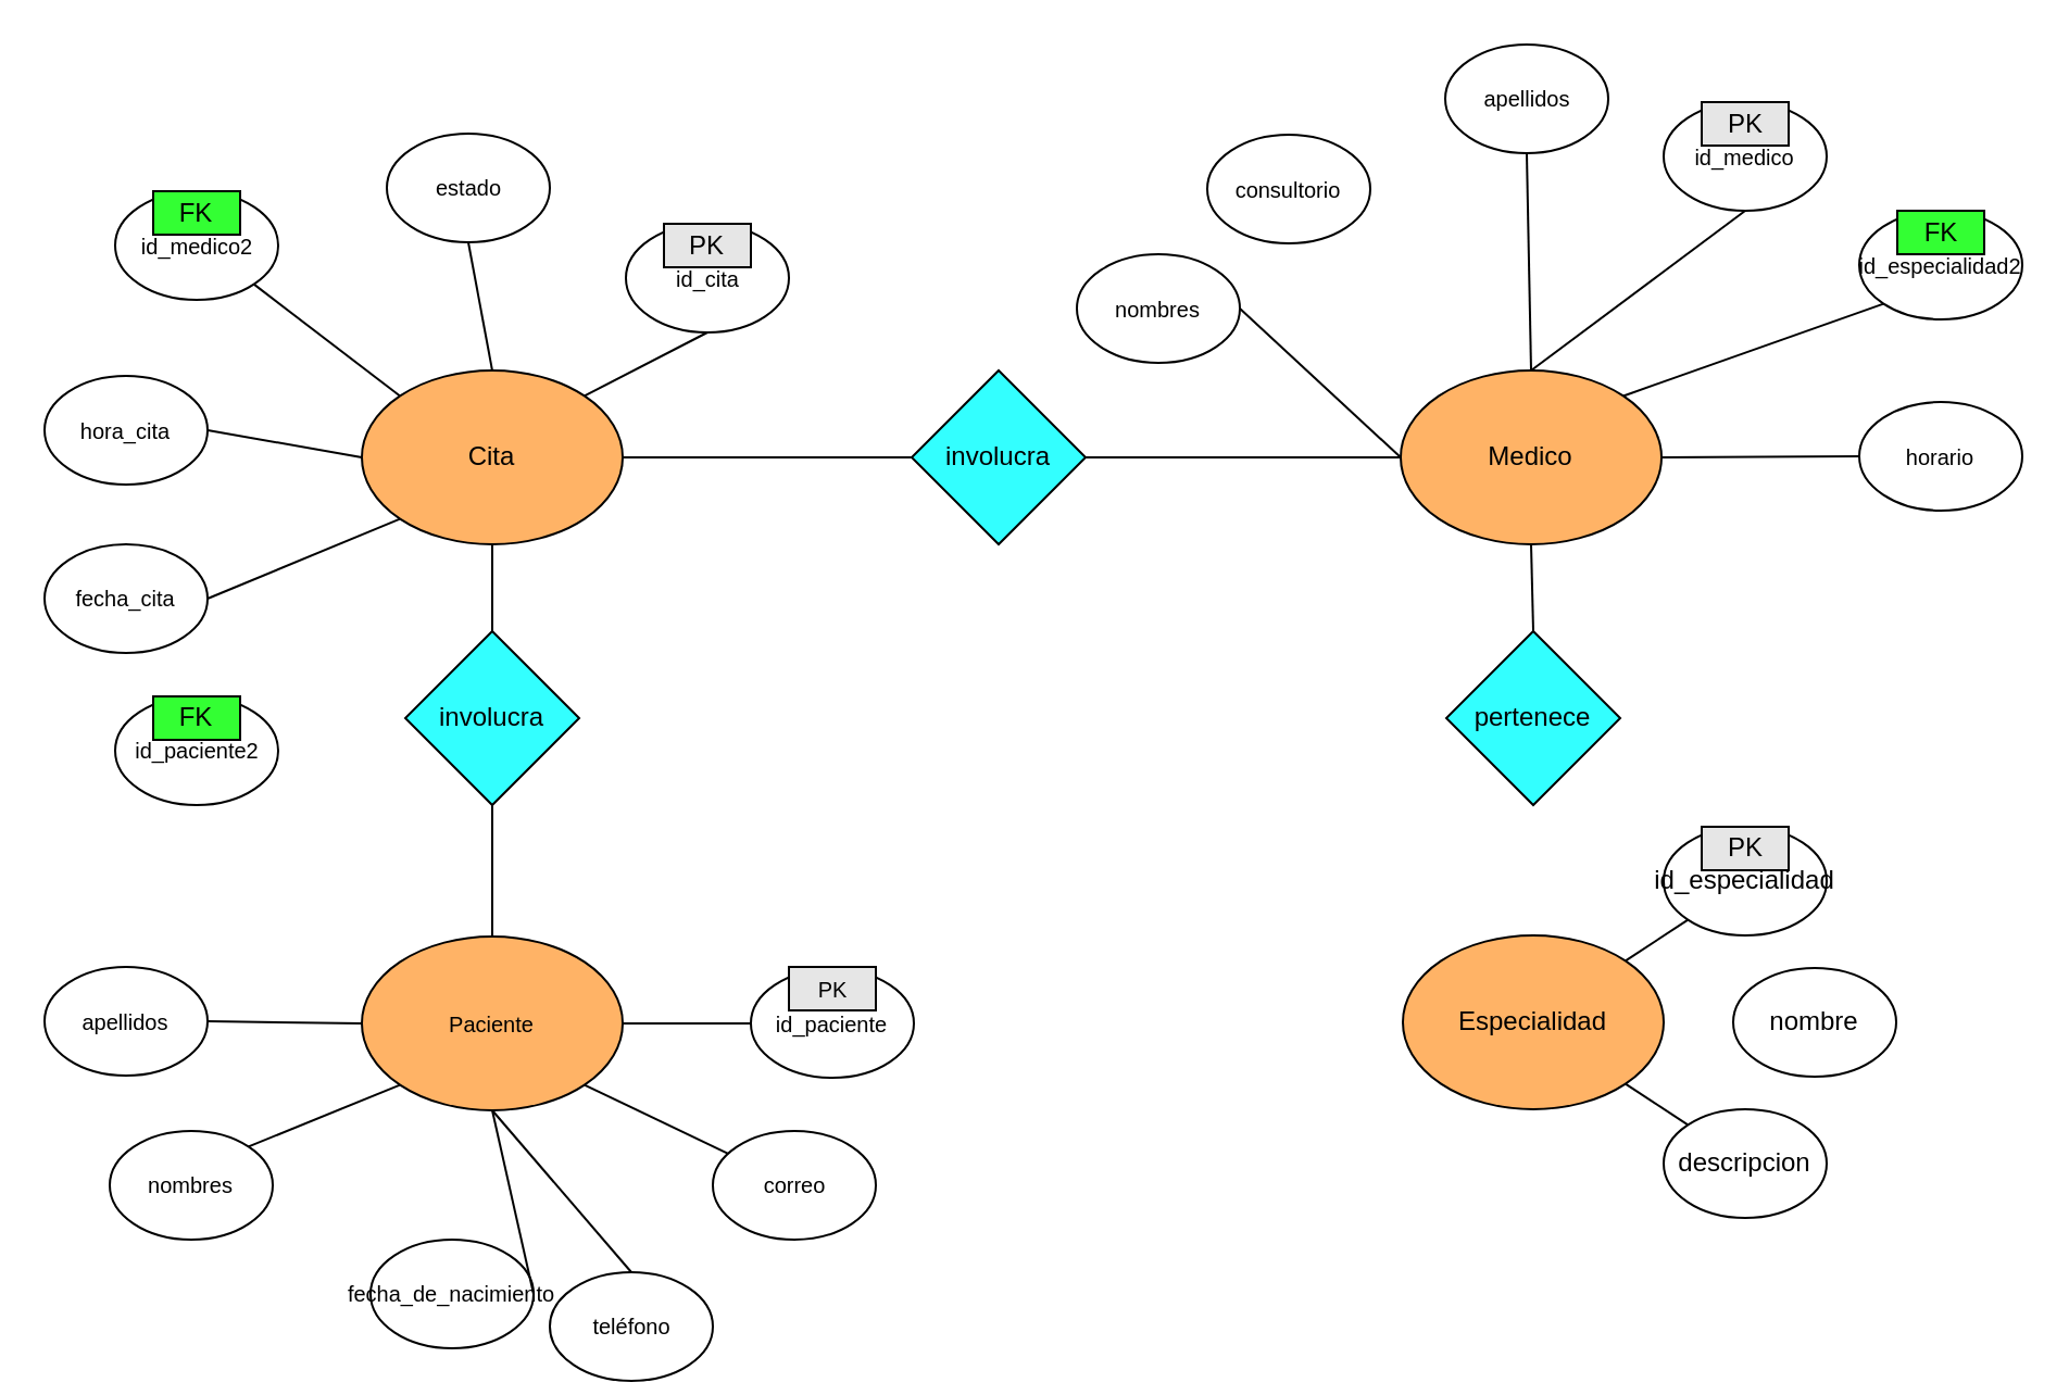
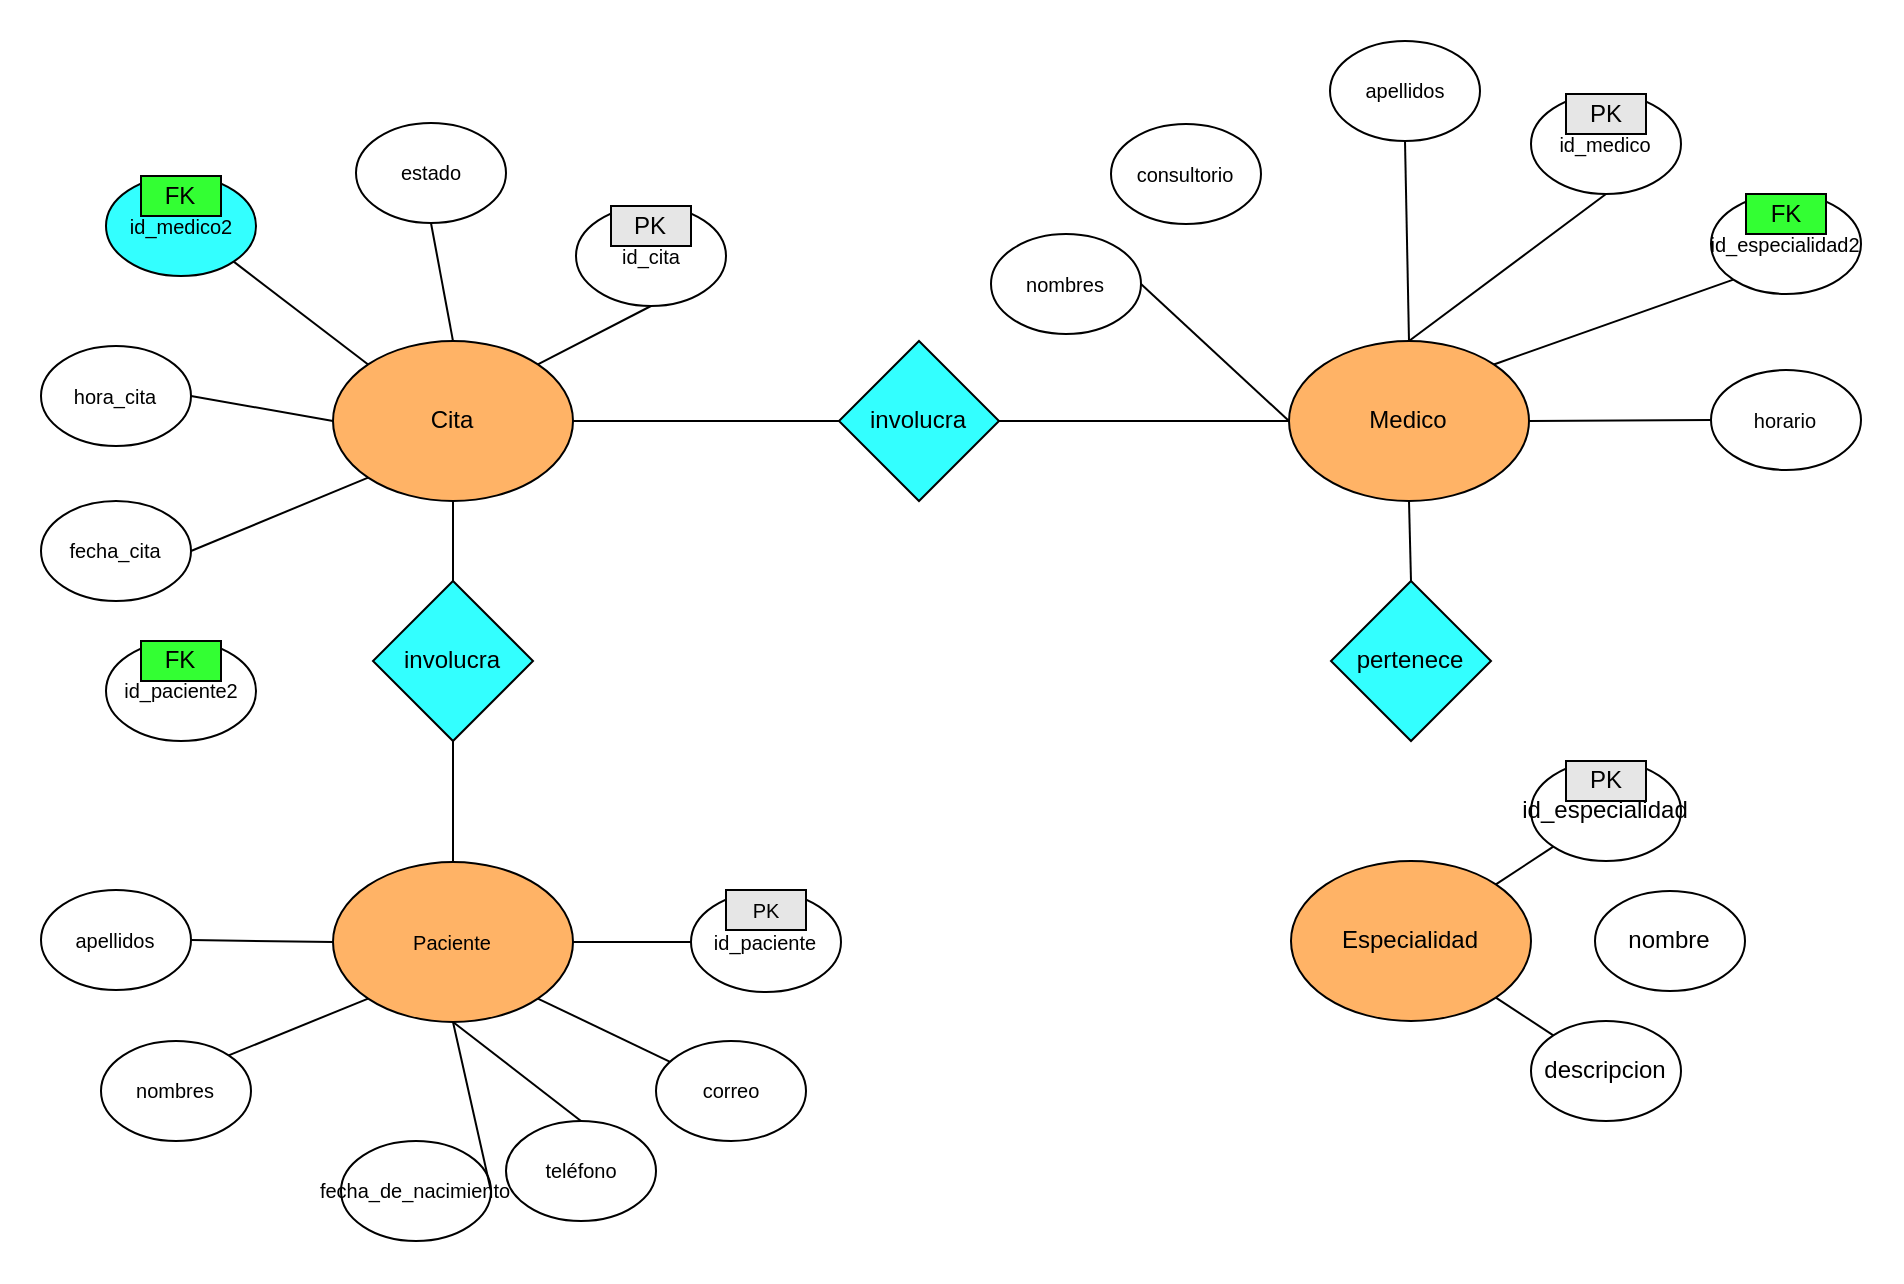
  <mxCell id="0" />
  <mxCell id="1" parent="0" />
  <mxCell id="2" value="Paciente" style="ellipse;whiteSpace=wrap;html=1;fontSize=10;fillColor=#FFB366;" vertex="1" parent="1"><mxGeometry x="166" y="430.5" width="120" height="80" as="geometry" /></mxCell>
  <mxCell id="3" value="Especialidad" style="ellipse;whiteSpace=wrap;html=1;fillColor=#FFB366;" vertex="1" parent="1"><mxGeometry x="645" y="430" width="120" height="80" as="geometry" /></mxCell>
  <mxCell id="4" value="Medico" style="ellipse;whiteSpace=wrap;html=1;fillColor=#FFB366;" vertex="1" parent="1"><mxGeometry x="644" y="170" width="120" height="80" as="geometry" /></mxCell>
  <mxCell id="5" value="Cita" style="ellipse;whiteSpace=wrap;html=1;fillColor=#FFB366;" vertex="1" parent="1"><mxGeometry x="166" y="170" width="120" height="80" as="geometry" /></mxCell>
  <mxCell id="6" value="" style="endArrow=none;html=1;rounded=0;exitX=1;exitY=1;exitDx=0;exitDy=0;fontSize=10;" edge="1" parent="1" source="2" target="7"><mxGeometry width="50" height="50" relative="1" as="geometry"><mxPoint x="455" y="500" as="sourcePoint" /><mxPoint x="365" y="430" as="targetPoint" /></mxGeometry></mxCell>
  <mxCell id="7" value="correo" style="ellipse;whiteSpace=wrap;html=1;fontSize=10;" vertex="1" parent="1"><mxGeometry x="327.5" y="520" width="75" height="50" as="geometry" /></mxCell>
- <mxCell id="8" value="teléfono" style="ellipse;whiteSpace=wrap;html=1;fontSize=10;" vertex="1" parent="1"><mxGeometry x="252.5" y="585" width="75" height="50" as="geometry" /></mxCell>
+ <mxCell id="8" value="teléfono" style="ellipse;whiteSpace=wrap;html=1;fontSize=10;" vertex="1" parent="1"><mxGeometry x="252.5" y="560" width="75" height="50" as="geometry" /></mxCell>
  <mxCell id="9" value="" style="endArrow=none;html=1;rounded=0;exitX=0.5;exitY=1;exitDx=0;exitDy=0;entryX=0.5;entryY=0;entryDx=0;entryDy=0;fontSize=10;" edge="1" parent="1" source="2" target="8"><mxGeometry width="50" height="50" relative="1" as="geometry"><mxPoint x="315" y="400" as="sourcePoint" /><mxPoint x="315" y="420" as="targetPoint" /></mxGeometry></mxCell>
  <mxCell id="10" value="apellidos" style="ellipse;whiteSpace=wrap;html=1;fontSize=10;" vertex="1" parent="1"><mxGeometry x="20" y="444.5" width="75" height="50" as="geometry" /></mxCell>
  <mxCell id="11" value="" style="endArrow=none;html=1;rounded=0;exitX=0;exitY=0.5;exitDx=0;exitDy=0;entryX=1;entryY=0.5;entryDx=0;entryDy=0;fontSize=10;" edge="1" parent="1" source="2" target="10"><mxGeometry width="50" height="50" relative="1" as="geometry"><mxPoint x="305" y="360" as="sourcePoint" /><mxPoint x="276" y="389" as="targetPoint" /></mxGeometry></mxCell>
  <mxCell id="12" value="nombres" style="ellipse;whiteSpace=wrap;html=1;fontSize=10;" vertex="1" parent="1"><mxGeometry x="50" y="520" width="75" height="50" as="geometry" /></mxCell>
  <mxCell id="13" value="" style="endArrow=none;html=1;rounded=0;exitX=1;exitY=0;exitDx=0;exitDy=0;fontSize=10;entryX=0;entryY=1;entryDx=0;entryDy=0;" edge="1" parent="1" source="12" target="2"><mxGeometry width="50" height="50" relative="1" as="geometry"><mxPoint x="455" y="440" as="sourcePoint" /><mxPoint x="155" y="520" as="targetPoint" /></mxGeometry></mxCell>
  <mxCell id="14" value="" style="endArrow=none;html=1;rounded=0;exitX=0;exitY=0.5;exitDx=0;exitDy=0;entryX=1;entryY=0.5;entryDx=0;entryDy=0;fontSize=10;" edge="1" parent="1" source="15" target="2"><mxGeometry width="50" height="50" relative="1" as="geometry"><mxPoint x="345" y="467.5" as="sourcePoint" /><mxPoint x="286" y="472.5" as="targetPoint" /></mxGeometry></mxCell>
  <mxCell id="15" value="id_paciente" style="ellipse;whiteSpace=wrap;html=1;fontSize=10;" vertex="1" parent="1"><mxGeometry x="345" y="445.5" width="75" height="50" as="geometry" /></mxCell>
  <mxCell id="16" value="PK" style="rounded=0;whiteSpace=wrap;html=1;fontSize=10;fillColor=#E6E6E6;" vertex="1" parent="1"><mxGeometry x="362.5" y="444.5" width="40" height="20" as="geometry" /></mxCell>
  <mxCell id="17" value="fecha_de_nacimiento" style="ellipse;whiteSpace=wrap;html=1;fontSize=10;" vertex="1" parent="1"><mxGeometry x="170" y="570" width="75" height="50" as="geometry" /></mxCell>
  <mxCell id="18" value="" style="endArrow=none;html=1;rounded=0;exitX=0.5;exitY=1;exitDx=0;exitDy=0;entryX=1;entryY=0.5;entryDx=0;entryDy=0;fontSize=10;" edge="1" parent="1" source="2" target="17"><mxGeometry width="50" height="50" relative="1" as="geometry"><mxPoint x="189" y="499" as="sourcePoint" /><mxPoint x="238" y="478.5" as="targetPoint" /></mxGeometry></mxCell>
  <mxCell id="19" value="id_especialidad" style="ellipse;whiteSpace=wrap;html=1;" vertex="1" parent="1"><mxGeometry x="765" y="380" width="75" height="50" as="geometry" /></mxCell>
  <mxCell id="20" value="descripcion" style="ellipse;whiteSpace=wrap;html=1;" vertex="1" parent="1"><mxGeometry x="765" y="510" width="75" height="50" as="geometry" /></mxCell>
  <mxCell id="21" value="nombre" style="ellipse;whiteSpace=wrap;html=1;" vertex="1" parent="1"><mxGeometry x="797" y="445" width="75" height="50" as="geometry" /></mxCell>
  <mxCell id="22" value="PK" style="rounded=0;whiteSpace=wrap;html=1;fillColor=#E6E6E6;" vertex="1" parent="1"><mxGeometry x="782.5" y="380" width="40" height="20" as="geometry" /></mxCell>
  <mxCell id="23" value="" style="endArrow=none;html=1;rounded=0;exitX=0;exitY=1;exitDx=0;exitDy=0;entryX=1;entryY=0;entryDx=0;entryDy=0;" edge="1" parent="1" source="19" target="3"><mxGeometry width="50" height="50" relative="1" as="geometry"><mxPoint x="645" y="390" as="sourcePoint" /><mxPoint x="645" y="450" as="targetPoint" /></mxGeometry></mxCell>
  <mxCell id="24" value="" style="endArrow=none;html=1;rounded=0;entryX=0;entryY=0;entryDx=0;entryDy=0;exitX=1;exitY=1;exitDx=0;exitDy=0;" edge="1" parent="1" source="3" target="20"><mxGeometry width="50" height="50" relative="1" as="geometry"><mxPoint x="485" y="450" as="sourcePoint" /><mxPoint x="535" y="400" as="targetPoint" /></mxGeometry></mxCell>
  <mxCell id="25" value="horario" style="ellipse;whiteSpace=wrap;html=1;fontSize=10;" vertex="1" parent="1"><mxGeometry x="855" y="184.5" width="75" height="50" as="geometry" /></mxCell>
  <mxCell id="26" value="id_especialidad2" style="ellipse;whiteSpace=wrap;html=1;fontSize=10;" vertex="1" parent="1"><mxGeometry x="855" y="96.5" width="75" height="50" as="geometry" /></mxCell>
  <mxCell id="27" value="apellidos" style="ellipse;whiteSpace=wrap;html=1;fontSize=10;" vertex="1" parent="1"><mxGeometry x="664.5" y="20" width="75" height="50" as="geometry" /></mxCell>
  <mxCell id="28" value="nombres" style="ellipse;whiteSpace=wrap;html=1;fontSize=10;" vertex="1" parent="1"><mxGeometry x="495" y="116.5" width="75" height="50" as="geometry" /></mxCell>
  <mxCell id="29" value="id_medico" style="ellipse;whiteSpace=wrap;html=1;fontSize=10;" vertex="1" parent="1"><mxGeometry x="765" y="46.5" width="75" height="50" as="geometry" /></mxCell>
  <mxCell id="30" value="consultorio" style="ellipse;whiteSpace=wrap;html=1;fontSize=10;" vertex="1" parent="1"><mxGeometry x="555" y="61.5" width="75" height="50" as="geometry" /></mxCell>
  <mxCell id="31" value="" style="endArrow=none;html=1;rounded=0;exitX=1;exitY=0.5;exitDx=0;exitDy=0;entryX=0;entryY=0.5;entryDx=0;entryDy=0;" edge="1" parent="1" source="28" target="4"><mxGeometry width="50" height="50" relative="1" as="geometry"><mxPoint x="815" y="280" as="sourcePoint" /><mxPoint x="865" as="targetPoint" y="230" /></mxGeometry></mxCell>
  <mxCell id="32" value="" style="endArrow=none;html=1;rounded=0;exitX=1;exitY=0.5;exitDx=0;exitDy=0;entryX=0;entryY=0.5;entryDx=0;entryDy=0;" edge="1" parent="1" source="4" target="25"><mxGeometry width="50" height="50" relative="1" as="geometry"><mxPoint x="765" y="200.09" as="sourcePoint" /><mxPoint x="831" y="200.09" as="targetPoint" /></mxGeometry></mxCell>
  <mxCell id="33" value="" style="endArrow=none;html=1;rounded=0;entryX=0.5;entryY=1;entryDx=0;entryDy=0;exitX=0.5;exitY=0;exitDx=0;exitDy=0;" edge="1" parent="1" source="4" target="27"><mxGeometry width="50" height="50" relative="1" as="geometry"><mxPoint x="815" y="289" as="sourcePoint" /><mxPoint x="865" y="239" as="targetPoint" /></mxGeometry></mxCell>
  <mxCell id="34" value="" style="endArrow=none;html=1;rounded=0;entryX=0.5;entryY=1;entryDx=0;entryDy=0;exitX=0.5;exitY=0;exitDx=0;exitDy=0;" edge="1" parent="1" source="4" target="29"><mxGeometry width="50" height="50" relative="1" as="geometry"><mxPoint x="815" y="289" as="sourcePoint" /><mxPoint x="865" y="239" as="targetPoint" /></mxGeometry></mxCell>
  <mxCell id="35" value="" style="endArrow=none;html=1;rounded=0;entryX=0;entryY=1;entryDx=0;entryDy=0;exitX=1;exitY=0;exitDx=0;exitDy=0;" edge="1" parent="1" source="4" target="26"><mxGeometry width="50" height="50" relative="1" as="geometry"><mxPoint x="815" y="280" as="sourcePoint" /><mxPoint x="865" as="targetPoint" y="230" /></mxGeometry></mxCell>
  <mxCell id="36" value="FK" style="rounded=0;whiteSpace=wrap;html=1;fillColor=#33FF33;" vertex="1" parent="1"><mxGeometry x="872.5" y="96.5" width="40" height="20" as="geometry" /></mxCell>
  <mxCell id="37" value="PK" style="rounded=0;whiteSpace=wrap;html=1;fillColor=#E6E6E6;" vertex="1" parent="1"><mxGeometry x="782.5" y="46.5" width="40" height="20" as="geometry" /></mxCell>
  <mxCell id="38" value="id_paciente2" style="ellipse;whiteSpace=wrap;html=1;fontSize=10;" vertex="1" parent="1"><mxGeometry x="52.5" y="320" width="75" height="50" as="geometry" /></mxCell>
  <mxCell id="39" value="FK" style="rounded=0;whiteSpace=wrap;html=1;fillColor=#33FF33;" vertex="1" parent="1"><mxGeometry x="70" y="320" width="40" height="20" as="geometry" /></mxCell>
- <mxCell id="40" value="id_medico2" style="ellipse;whiteSpace=wrap;html=1;fontSize=10;" vertex="1" parent="1"><mxGeometry x="52.5" y="87.5" width="75" height="50" as="geometry" /></mxCell>
+ <mxCell id="40" value="id_medico2" style="ellipse;whiteSpace=wrap;html=1;fontSize=10;fillColor=#33ffff;" vertex="1" parent="1"><mxGeometry x="52.5" y="87.5" width="75" height="50" as="geometry" /></mxCell>
  <mxCell id="41" value="FK" style="rounded=0;whiteSpace=wrap;html=1;fillColor=#33FF33;" vertex="1" parent="1"><mxGeometry x="70" y="87.5" width="40" height="20" as="geometry" /></mxCell>
  <mxCell id="42" value="id_cita" style="ellipse;whiteSpace=wrap;html=1;fontSize=10;" vertex="1" parent="1"><mxGeometry x="287.5" y="102.5" width="75" height="50" as="geometry" /></mxCell>
  <mxCell id="43" value="PK" style="rounded=0;whiteSpace=wrap;html=1;fillColor=#E6E6E6;" vertex="1" parent="1"><mxGeometry x="305" y="102.5" width="40" height="20" as="geometry" /></mxCell>
  <mxCell id="44" value="estado" style="ellipse;whiteSpace=wrap;html=1;fontSize=10;" vertex="1" parent="1"><mxGeometry x="177.5" y="61" width="75" height="50" as="geometry" /></mxCell>
  <mxCell id="45" value="hora_cita" style="ellipse;whiteSpace=wrap;html=1;fontSize=10;" vertex="1" parent="1"><mxGeometry x="20" y="172.5" width="75" height="50" as="geometry" /></mxCell>
  <mxCell id="46" value="fecha_cita" style="ellipse;whiteSpace=wrap;html=1;fontSize=10;" vertex="1" parent="1"><mxGeometry x="20" y="250" width="75" height="50" as="geometry" /></mxCell>
  <mxCell id="47" value="" style="endArrow=none;html=1;rounded=0;exitX=1;exitY=0;exitDx=0;exitDy=0;entryX=0.5;entryY=1;entryDx=0;entryDy=0;" edge="1" parent="1" source="5" target="42"><mxGeometry width="50" height="50" relative="1" as="geometry"><mxPoint x="346" y="160" as="sourcePoint" /><mxPoint x="396" y="110" as="targetPoint" /></mxGeometry></mxCell>
  <mxCell id="48" value="" style="endArrow=none;html=1;rounded=0;exitX=0.5;exitY=0;exitDx=0;exitDy=0;entryX=0.5;entryY=1;entryDx=0;entryDy=0;" edge="1" parent="1" source="5" target="44"><mxGeometry width="50" height="50" relative="1" as="geometry"><mxPoint x="346" y="160" as="sourcePoint" /><mxPoint x="396" y="110" as="targetPoint" /></mxGeometry></mxCell>
  <mxCell id="49" value="" style="endArrow=none;html=1;rounded=0;exitX=1;exitY=0.5;exitDx=0;exitDy=0;entryX=0;entryY=0.5;entryDx=0;entryDy=0;" edge="1" parent="1" source="45" target="5"><mxGeometry width="50" height="50" relative="1" as="geometry"><mxPoint x="346" y="160" as="sourcePoint" /><mxPoint x="396" y="110" as="targetPoint" /></mxGeometry></mxCell>
  <mxCell id="50" value="" style="endArrow=none;html=1;rounded=0;exitX=1;exitY=1;exitDx=0;exitDy=0;entryX=0;entryY=0;entryDx=0;entryDy=0;" edge="1" parent="1" source="40" target="5"><mxGeometry width="50" height="50" relative="1" as="geometry"><mxPoint x="346" y="160" as="sourcePoint" /><mxPoint x="396" y="110" as="targetPoint" /></mxGeometry></mxCell>
  <mxCell id="51" value="" style="endArrow=none;html=1;rounded=0;exitX=1;exitY=0.5;exitDx=0;exitDy=0;entryX=0;entryY=1;entryDx=0;entryDy=0;" edge="1" parent="1" source="46" target="5"><mxGeometry width="50" height="50" relative="1" as="geometry"><mxPoint x="346" y="340" as="sourcePoint" /><mxPoint x="396" y="290" as="targetPoint" /></mxGeometry></mxCell>
  <mxCell id="52" value="involucra" style="rhombus;whiteSpace=wrap;html=1;fillColor=#33FFFF;" vertex="1" parent="1"><mxGeometry x="186" y="290" width="80" height="80" as="geometry" /></mxCell>
  <mxCell id="53" value="involucra" style="rhombus;whiteSpace=wrap;html=1;fillColor=#33FFFF;" vertex="1" parent="1"><mxGeometry x="419" y="170" width="80" height="80" as="geometry" /></mxCell>
  <mxCell id="54" value="pertenece" style="rhombus;whiteSpace=wrap;html=1;fillColor=#33FFFF;" vertex="1" parent="1"><mxGeometry x="665" y="290" width="80" height="80" as="geometry" /></mxCell>
  <mxCell id="55" value="" style="endArrow=none;html=1;rounded=0;exitX=0.5;exitY=0;exitDx=0;exitDy=0;entryX=0.5;entryY=1;entryDx=0;entryDy=0;" edge="1" parent="1" source="2" target="52"><mxGeometry width="50" height="50" relative="1" as="geometry"><mxPoint x="435" y="340" as="sourcePoint" /><mxPoint x="485" y="290" as="targetPoint" /></mxGeometry></mxCell>
  <mxCell id="56" value="" style="endArrow=none;html=1;rounded=0;exitX=0.5;exitY=0;exitDx=0;exitDy=0;entryX=0.5;entryY=1;entryDx=0;entryDy=0;" edge="1" parent="1" source="52" target="5"><mxGeometry width="50" height="50" relative="1" as="geometry"><mxPoint x="435" y="340" as="sourcePoint" /><mxPoint x="485" y="290" as="targetPoint" /></mxGeometry></mxCell>
  <mxCell id="57" value="" style="endArrow=none;html=1;rounded=0;exitX=1;exitY=0.5;exitDx=0;exitDy=0;entryX=0;entryY=0.5;entryDx=0;entryDy=0;" edge="1" parent="1" source="5" target="53"><mxGeometry width="50" height="50" relative="1" as="geometry"><mxPoint x="335" y="340" as="sourcePoint" /><mxPoint x="385" y="290" as="targetPoint" /></mxGeometry></mxCell>
  <mxCell id="58" value="" style="endArrow=none;html=1;rounded=0;exitX=1;exitY=0.5;exitDx=0;exitDy=0;entryX=0;entryY=0.5;entryDx=0;entryDy=0;" edge="1" parent="1" source="53" target="4"><mxGeometry width="50" height="50" relative="1" as="geometry"><mxPoint x="445" y="380" as="sourcePoint" /><mxPoint x="578" y="380" as="targetPoint" /></mxGeometry></mxCell>
  <mxCell id="59" value="" style="endArrow=none;html=1;rounded=0;entryX=0.5;entryY=1;entryDx=0;entryDy=0;exitX=0.5;exitY=0;exitDx=0;exitDy=0;" edge="1" parent="1" source="54" target="4"><mxGeometry width="50" height="50" relative="1" as="geometry"><mxPoint x="665" y="340" as="sourcePoint" /><mxPoint x="715" y="290" as="targetPoint" /></mxGeometry></mxCell>
